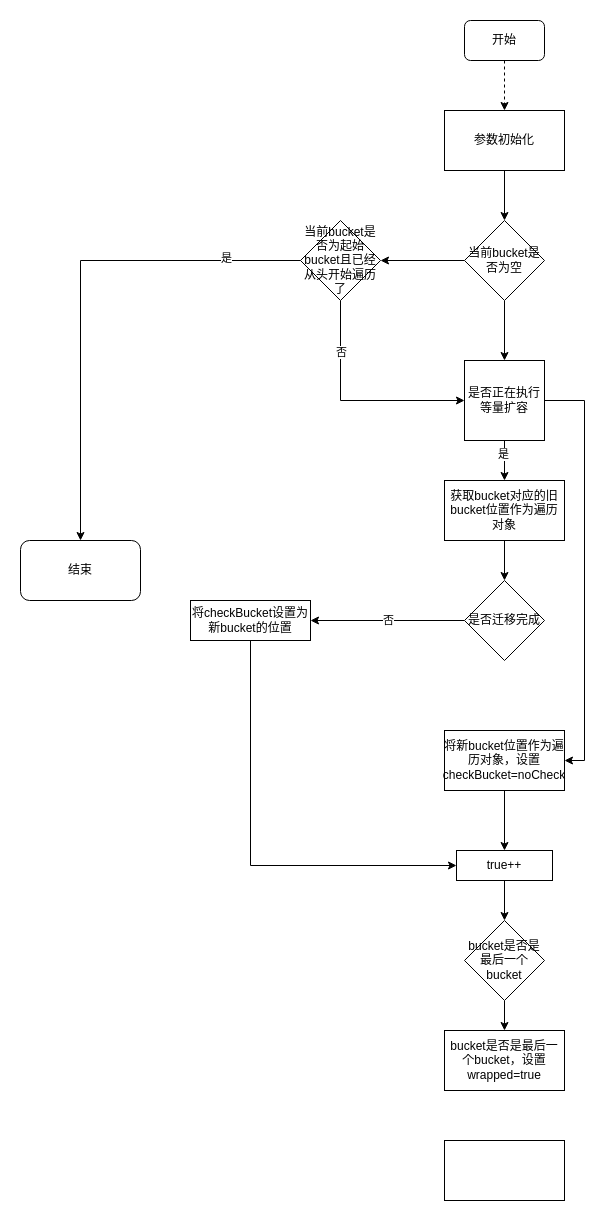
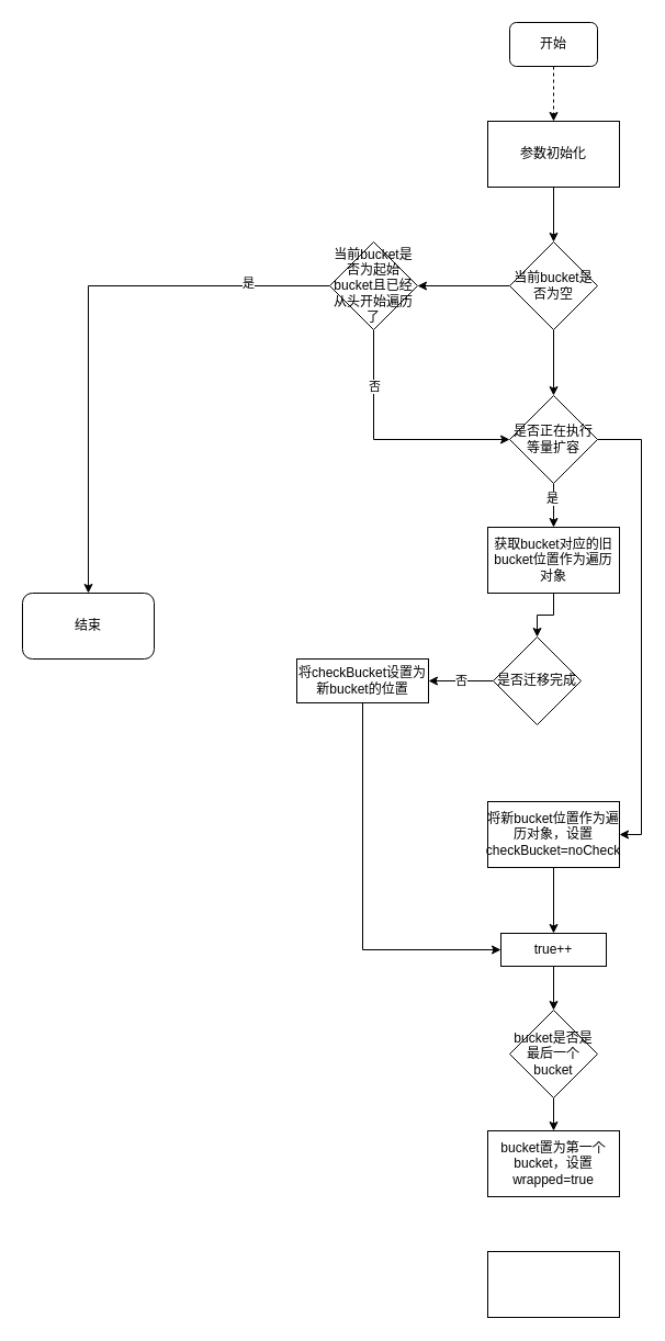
  <mxCell id="0" />
  <mxCell id="1" parent="0" />
  <mxCell id="2" style="edgeStyle=orthogonalEdgeStyle;rounded=0;orthogonalLoop=1;jettySize=auto;html=1;dashed=1;" edge="1" parent="1" source="3" target="5"><mxGeometry relative="1" as="geometry" /></mxCell>
  <mxCell id="3" value="开始" style="rounded=1;whiteSpace=wrap;html=1;" vertex="1" parent="1"><mxGeometry x="464" y="20" width="80" height="40" as="geometry" /></mxCell>
  <mxCell id="4" style="edgeStyle=orthogonalEdgeStyle;rounded=0;orthogonalLoop=1;jettySize=auto;html=1;" edge="1" parent="1" source="5" target="8"><mxGeometry relative="1" as="geometry" /></mxCell>
  <mxCell id="5" value="参数初始化" style="rounded=0;whiteSpace=wrap;html=1;" vertex="1" parent="1"><mxGeometry x="444" y="110" width="120" height="60" as="geometry" /></mxCell>
  <mxCell id="6" style="edgeStyle=orthogonalEdgeStyle;rounded=0;orthogonalLoop=1;jettySize=auto;html=1;" edge="1" parent="1" source="8" target="20"><mxGeometry relative="1" as="geometry" /></mxCell>
  <mxCell id="7" style="edgeStyle=orthogonalEdgeStyle;rounded=0;orthogonalLoop=1;jettySize=auto;html=1;" edge="1" parent="1" source="8" target="15"><mxGeometry relative="1" as="geometry" /></mxCell>
  <mxCell id="8" value="当前bucket是否为空" style="rhombus;whiteSpace=wrap;html=1;" vertex="1" parent="1"><mxGeometry x="464" y="220" width="80" height="80" as="geometry" /></mxCell>
  <mxCell id="9" style="edgeStyle=orthogonalEdgeStyle;rounded=0;orthogonalLoop=1;jettySize=auto;html=1;entryX=0.5;entryY=0;entryDx=0;entryDy=0;" edge="1" parent="1" source="10" target="23"><mxGeometry relative="1" as="geometry" /></mxCell>
  <mxCell id="10" value="获取bucket对应的旧bucket位置作为遍历对象" style="rounded=0;whiteSpace=wrap;html=1;" vertex="1" parent="1"><mxGeometry x="444" y="480" width="120" height="60" as="geometry" /></mxCell>
  <mxCell id="11" style="edgeStyle=orthogonalEdgeStyle;rounded=0;orthogonalLoop=1;jettySize=auto;html=1;entryX=0.5;entryY=0;entryDx=0;entryDy=0;" edge="1" parent="1" source="15" target="16"><mxGeometry relative="1" as="geometry" /></mxCell>
  <mxCell id="12" value="是" style="edgeLabel;html=1;align=center;verticalAlign=middle;resizable=0;points=[];" vertex="1" connectable="0" parent="11"><mxGeometry x="-0.7" y="-3" relative="1" as="geometry"><mxPoint as="offset" /></mxGeometry></mxCell>
  <mxCell id="13" style="edgeStyle=orthogonalEdgeStyle;rounded=0;orthogonalLoop=1;jettySize=auto;html=1;entryX=0;entryY=0.5;entryDx=0;entryDy=0;" edge="1" parent="1" source="15" target="20"><mxGeometry relative="1" as="geometry"><Array as="points"><mxPoint x="340" y="400" /></Array></mxGeometry></mxCell>
  <mxCell id="14" value="否" style="edgeLabel;html=1;align=center;verticalAlign=middle;resizable=0;points=[];" vertex="1" connectable="0" parent="13"><mxGeometry x="-0.541" y="5" relative="1" as="geometry"><mxPoint x="-5" as="offset" /></mxGeometry></mxCell>
  <mxCell id="15" value="当前bucket是否为起始bucket且已经从头开始遍历了" style="rhombus;whiteSpace=wrap;html=1;" vertex="1" parent="1"><mxGeometry x="300" y="220" width="80" height="80" as="geometry" /></mxCell>
  <mxCell id="16" value="结束" style="rounded=1;whiteSpace=wrap;html=1;" vertex="1" parent="1"><mxGeometry x="20" y="540" width="120" height="60" as="geometry" /></mxCell>
  <mxCell id="17" style="edgeStyle=orthogonalEdgeStyle;rounded=0;orthogonalLoop=1;jettySize=auto;html=1;entryX=0.5;entryY=0;entryDx=0;entryDy=0;" edge="1" parent="1" source="20" target="10"><mxGeometry relative="1" as="geometry" /></mxCell>
  <mxCell id="18" value="是" style="edgeLabel;html=1;align=center;verticalAlign=middle;resizable=0;points=[];" vertex="1" connectable="0" parent="17"><mxGeometry x="-0.34" y="-2" relative="1" as="geometry"><mxPoint as="offset" /></mxGeometry></mxCell>
  <mxCell id="19" style="edgeStyle=orthogonalEdgeStyle;rounded=0;orthogonalLoop=1;jettySize=auto;html=1;entryX=1;entryY=0.5;entryDx=0;entryDy=0;" edge="1" parent="1" source="20" target="25"><mxGeometry relative="1" as="geometry"><Array as="points"><mxPoint x="584" y="400" /><mxPoint x="584" y="760" /></Array></mxGeometry></mxCell>
- <mxCell id="20" value="是否正在执行等量扩容" style="whiteSpace=wrap;html=1;rounded=0;" vertex="1" parent="1"><mxGeometry x="464" y="360" width="80" height="80" as="geometry" /></mxCell>
+ <mxCell id="20" value="是否正在执行等量扩容" style="rhombus;whiteSpace=wrap;html=1;" vertex="1" parent="1"><mxGeometry x="464" y="360" width="80" height="80" as="geometry" /></mxCell>
  <mxCell id="21" style="edgeStyle=orthogonalEdgeStyle;rounded=0;orthogonalLoop=1;jettySize=auto;html=1;entryX=1;entryY=0.5;entryDx=0;entryDy=0;" edge="1" parent="1" source="23" target="27"><mxGeometry relative="1" as="geometry" /></mxCell>
  <mxCell id="22" value="否" style="edgeLabel;html=1;align=center;verticalAlign=middle;resizable=0;points=[];" vertex="1" connectable="0" parent="21"><mxGeometry x="0.005" y="-1" relative="1" as="geometry"><mxPoint as="offset" /></mxGeometry></mxCell>
- <mxCell id="23" value="是否迁移完成" style="rhombus;whiteSpace=wrap;html=1;" vertex="1" parent="1"><mxGeometry x="464" y="580" width="80" height="80" as="geometry" /></mxCell>
+ <mxCell id="23" value="是否迁移完成" style="rhombus;whiteSpace=wrap;html=1;" vertex="1" parent="1"><mxGeometry x="449" y="580" width="80" height="80" as="geometry" /></mxCell>
  <mxCell id="24" style="edgeStyle=orthogonalEdgeStyle;rounded=0;orthogonalLoop=1;jettySize=auto;html=1;entryX=0.5;entryY=0;entryDx=0;entryDy=0;" edge="1" parent="1" source="25" target="29"><mxGeometry relative="1" as="geometry" /></mxCell>
  <mxCell id="25" value="将新bucket位置作为遍历对象，设置checkBucket=noCheck" style="rounded=0;whiteSpace=wrap;html=1;" vertex="1" parent="1"><mxGeometry x="444" y="730" width="120" height="60" as="geometry" /></mxCell>
  <mxCell id="26" style="edgeStyle=orthogonalEdgeStyle;rounded=0;orthogonalLoop=1;jettySize=auto;html=1;entryX=0;entryY=0.5;entryDx=0;entryDy=0;exitX=0.5;exitY=1;exitDx=0;exitDy=0;" edge="1" parent="1" source="27" target="29"><mxGeometry relative="1" as="geometry"><mxPoint x="280" y="635" as="sourcePoint" /><mxPoint x="334" y="880" as="targetPoint" /></mxGeometry></mxCell>
- <mxCell id="27" value="将checkBucket设置为新bucket的位置" style="rounded=0;whiteSpace=wrap;html=1;" vertex="1" parent="1"><mxGeometry x="190" y="600" width="120" height="40" as="geometry" /></mxCell>
+ <mxCell id="27" value="将checkBucket设置为新bucket的位置" style="rounded=0;whiteSpace=wrap;html=1;" vertex="1" parent="1"><mxGeometry x="270" y="600" width="120" height="40" as="geometry" /></mxCell>
  <mxCell id="28" style="edgeStyle=orthogonalEdgeStyle;rounded=0;orthogonalLoop=1;jettySize=auto;html=1;entryX=0.5;entryY=0;entryDx=0;entryDy=0;" edge="1" parent="1" source="29" target="31"><mxGeometry relative="1" as="geometry" /></mxCell>
  <mxCell id="29" value="true++" style="rounded=0;whiteSpace=wrap;html=1;" vertex="1" parent="1"><mxGeometry x="456" y="850" width="96" height="30" as="geometry" /></mxCell>
  <mxCell id="30" style="edgeStyle=orthogonalEdgeStyle;rounded=0;orthogonalLoop=1;jettySize=auto;html=1;entryX=0.5;entryY=0;entryDx=0;entryDy=0;" edge="1" parent="1" source="31" target="32"><mxGeometry relative="1" as="geometry" /></mxCell>
  <mxCell id="31" value="bucket是否是最后一个bucket" style="rhombus;whiteSpace=wrap;html=1;" vertex="1" parent="1"><mxGeometry x="464" y="920" width="80" height="80" as="geometry" /></mxCell>
- <mxCell id="32" value="bucket是否是最后一个bucket，设置wrapped=true" style="rounded=0;whiteSpace=wrap;html=1;" vertex="1" parent="1"><mxGeometry x="444" y="1030" width="120" height="60" as="geometry" /></mxCell>
+ <mxCell id="32" value="bucket置为第一个bucket，设置wrapped=true" style="rounded=0;whiteSpace=wrap;html=1;" vertex="1" parent="1"><mxGeometry x="444" y="1030" width="120" height="60" as="geometry" /></mxCell>
  <mxCell id="33" value="" style="rounded=0;whiteSpace=wrap;html=1;" vertex="1" parent="1"><mxGeometry x="444" y="1140" width="120" height="60" as="geometry" /></mxCell>
